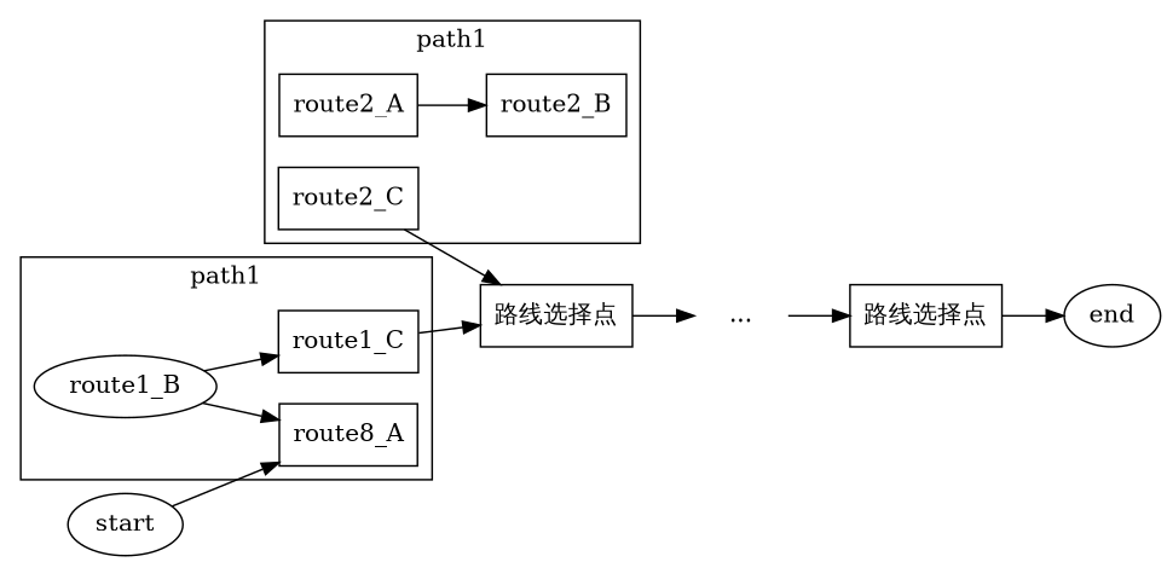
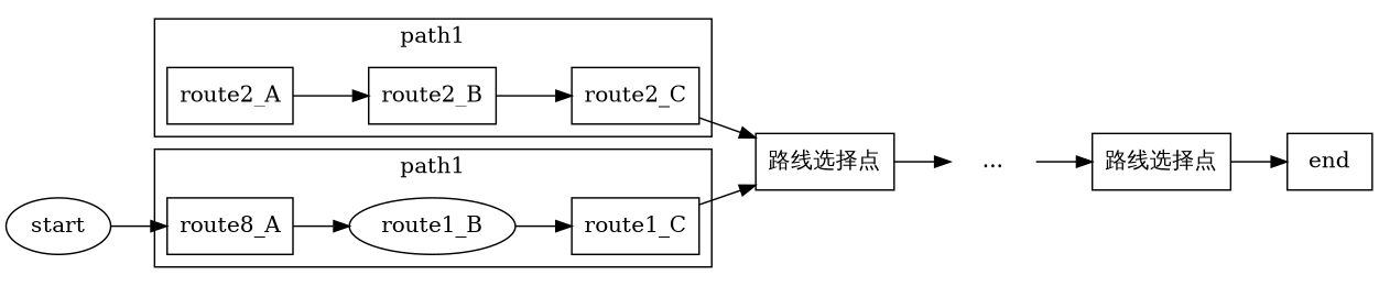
  digraph {
    rankdir=LR
    node [shape=box]
    n1 [label=route8_A]
    route1_B [shape=ellipse]
    route1_C
    route2_A
    route2_B
    route2_C
    n7 [fontname=simsun label="路线选择点"]
    n8 [label=start shape=""]
    n9 [label="..." shape=none]
    n10 [fontname=simsun label="路线选择点"]
-   n11 [label=end shape=""]
+   n11 [label=end]
    subgraph cluster_1 {
      label=path1
      n1
      route1_B
      route1_C
    }
    subgraph cluster_2 {
      label=path1
      route2_A
      route2_B
      route2_C
    }
-   route1_B -> n1
+   n1 -> route1_B
    route1_B -> route1_C
    route1_C -> n7
    route2_A -> route2_B
+   route2_B -> route2_C
    route2_C -> n7
    n7 -> n9
    n8 -> n1
    n9 -> n10
    n10 -> n11
  }
